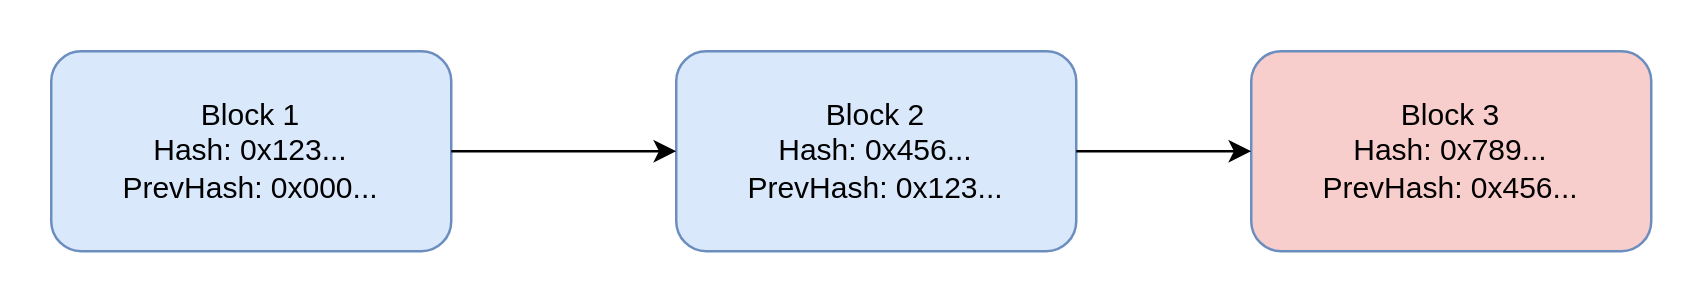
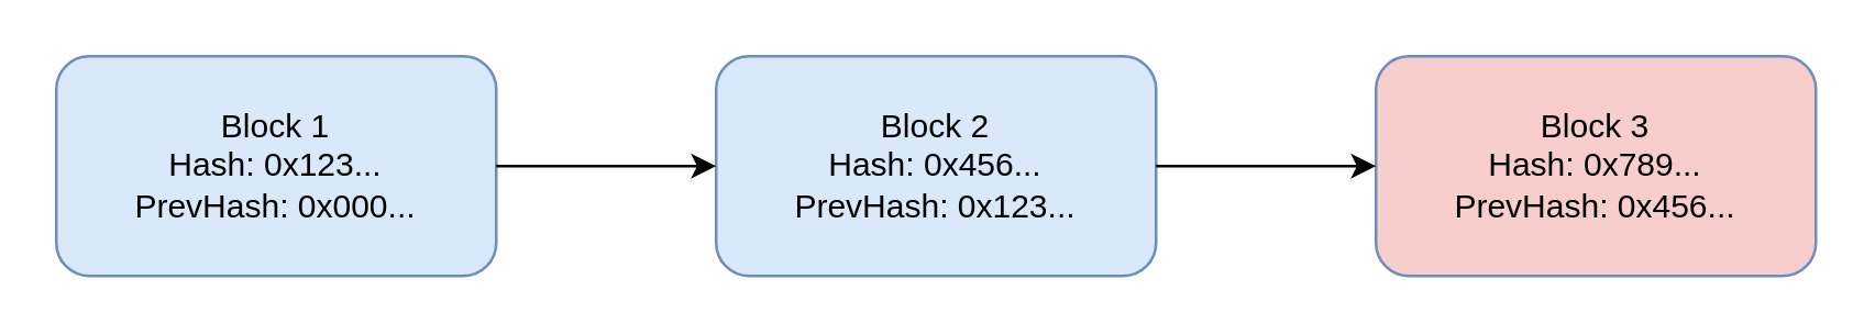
  <mxCell id="0" />
  <mxCell id="1" parent="0" />
  <mxCell id="2" value="Block 1&#10;Hash: 0x123...&#10;PrevHash: 0x000..." style="rounded=1;whiteSpace=wrap;html=1;fillColor=#dae8fc;strokeColor=#6c8ebf;" vertex="1" parent="1"><mxGeometry x="20" y="20" width="160" height="80" as="geometry" /></mxCell>
- <mxCell id="3" value="Block 2&#10;Hash: 0x456...&#10;PrevHash: 0x123..." style="rounded=1;whiteSpace=wrap;html=1;fillColor=#dae8fc;strokeColor=#6c8ebf;" vertex="1" parent="1"><mxGeometry x="270" y="20" width="160" height="80" as="geometry" /></mxCell>
+ <mxCell id="3" value="Block 2&#10;Hash: 0x456...&#10;PrevHash: 0x123..." style="rounded=1;whiteSpace=wrap;html=1;fillColor=#dae8fc;strokeColor=#6c8ebf;" vertex="1" parent="1"><mxGeometry x="260" y="20" width="160" height="80" as="geometry" /></mxCell>
  <mxCell id="4" value="Block 3&#10;Hash: 0x789...&#10;PrevHash: 0x456..." style="rounded=1;whiteSpace=wrap;html=1;fillColor=#f8cecc;strokeColor=#6c8ebf;" vertex="1" parent="1"><mxGeometry x="500" y="20" width="160" height="80" as="geometry" /></mxCell>
  <mxCell id="5" value="" style="endArrow=classic;html=1;exitX=1;exitY=0.5;exitDx=0;exitDy=0;entryX=0;entryY=0.5;entryDx=0;entryDy=0;" edge="1" parent="1" source="2" target="3"><mxGeometry width="50" height="50" relative="1" as="geometry" /></mxCell>
  <mxCell id="6" value="" style="endArrow=classic;html=1;exitX=1;exitY=0.5;exitDx=0;exitDy=0;entryX=0;entryY=0.5;entryDx=0;entryDy=0;" edge="1" parent="1" source="3" target="4"><mxGeometry width="50" height="50" relative="1" as="geometry" /></mxCell>
